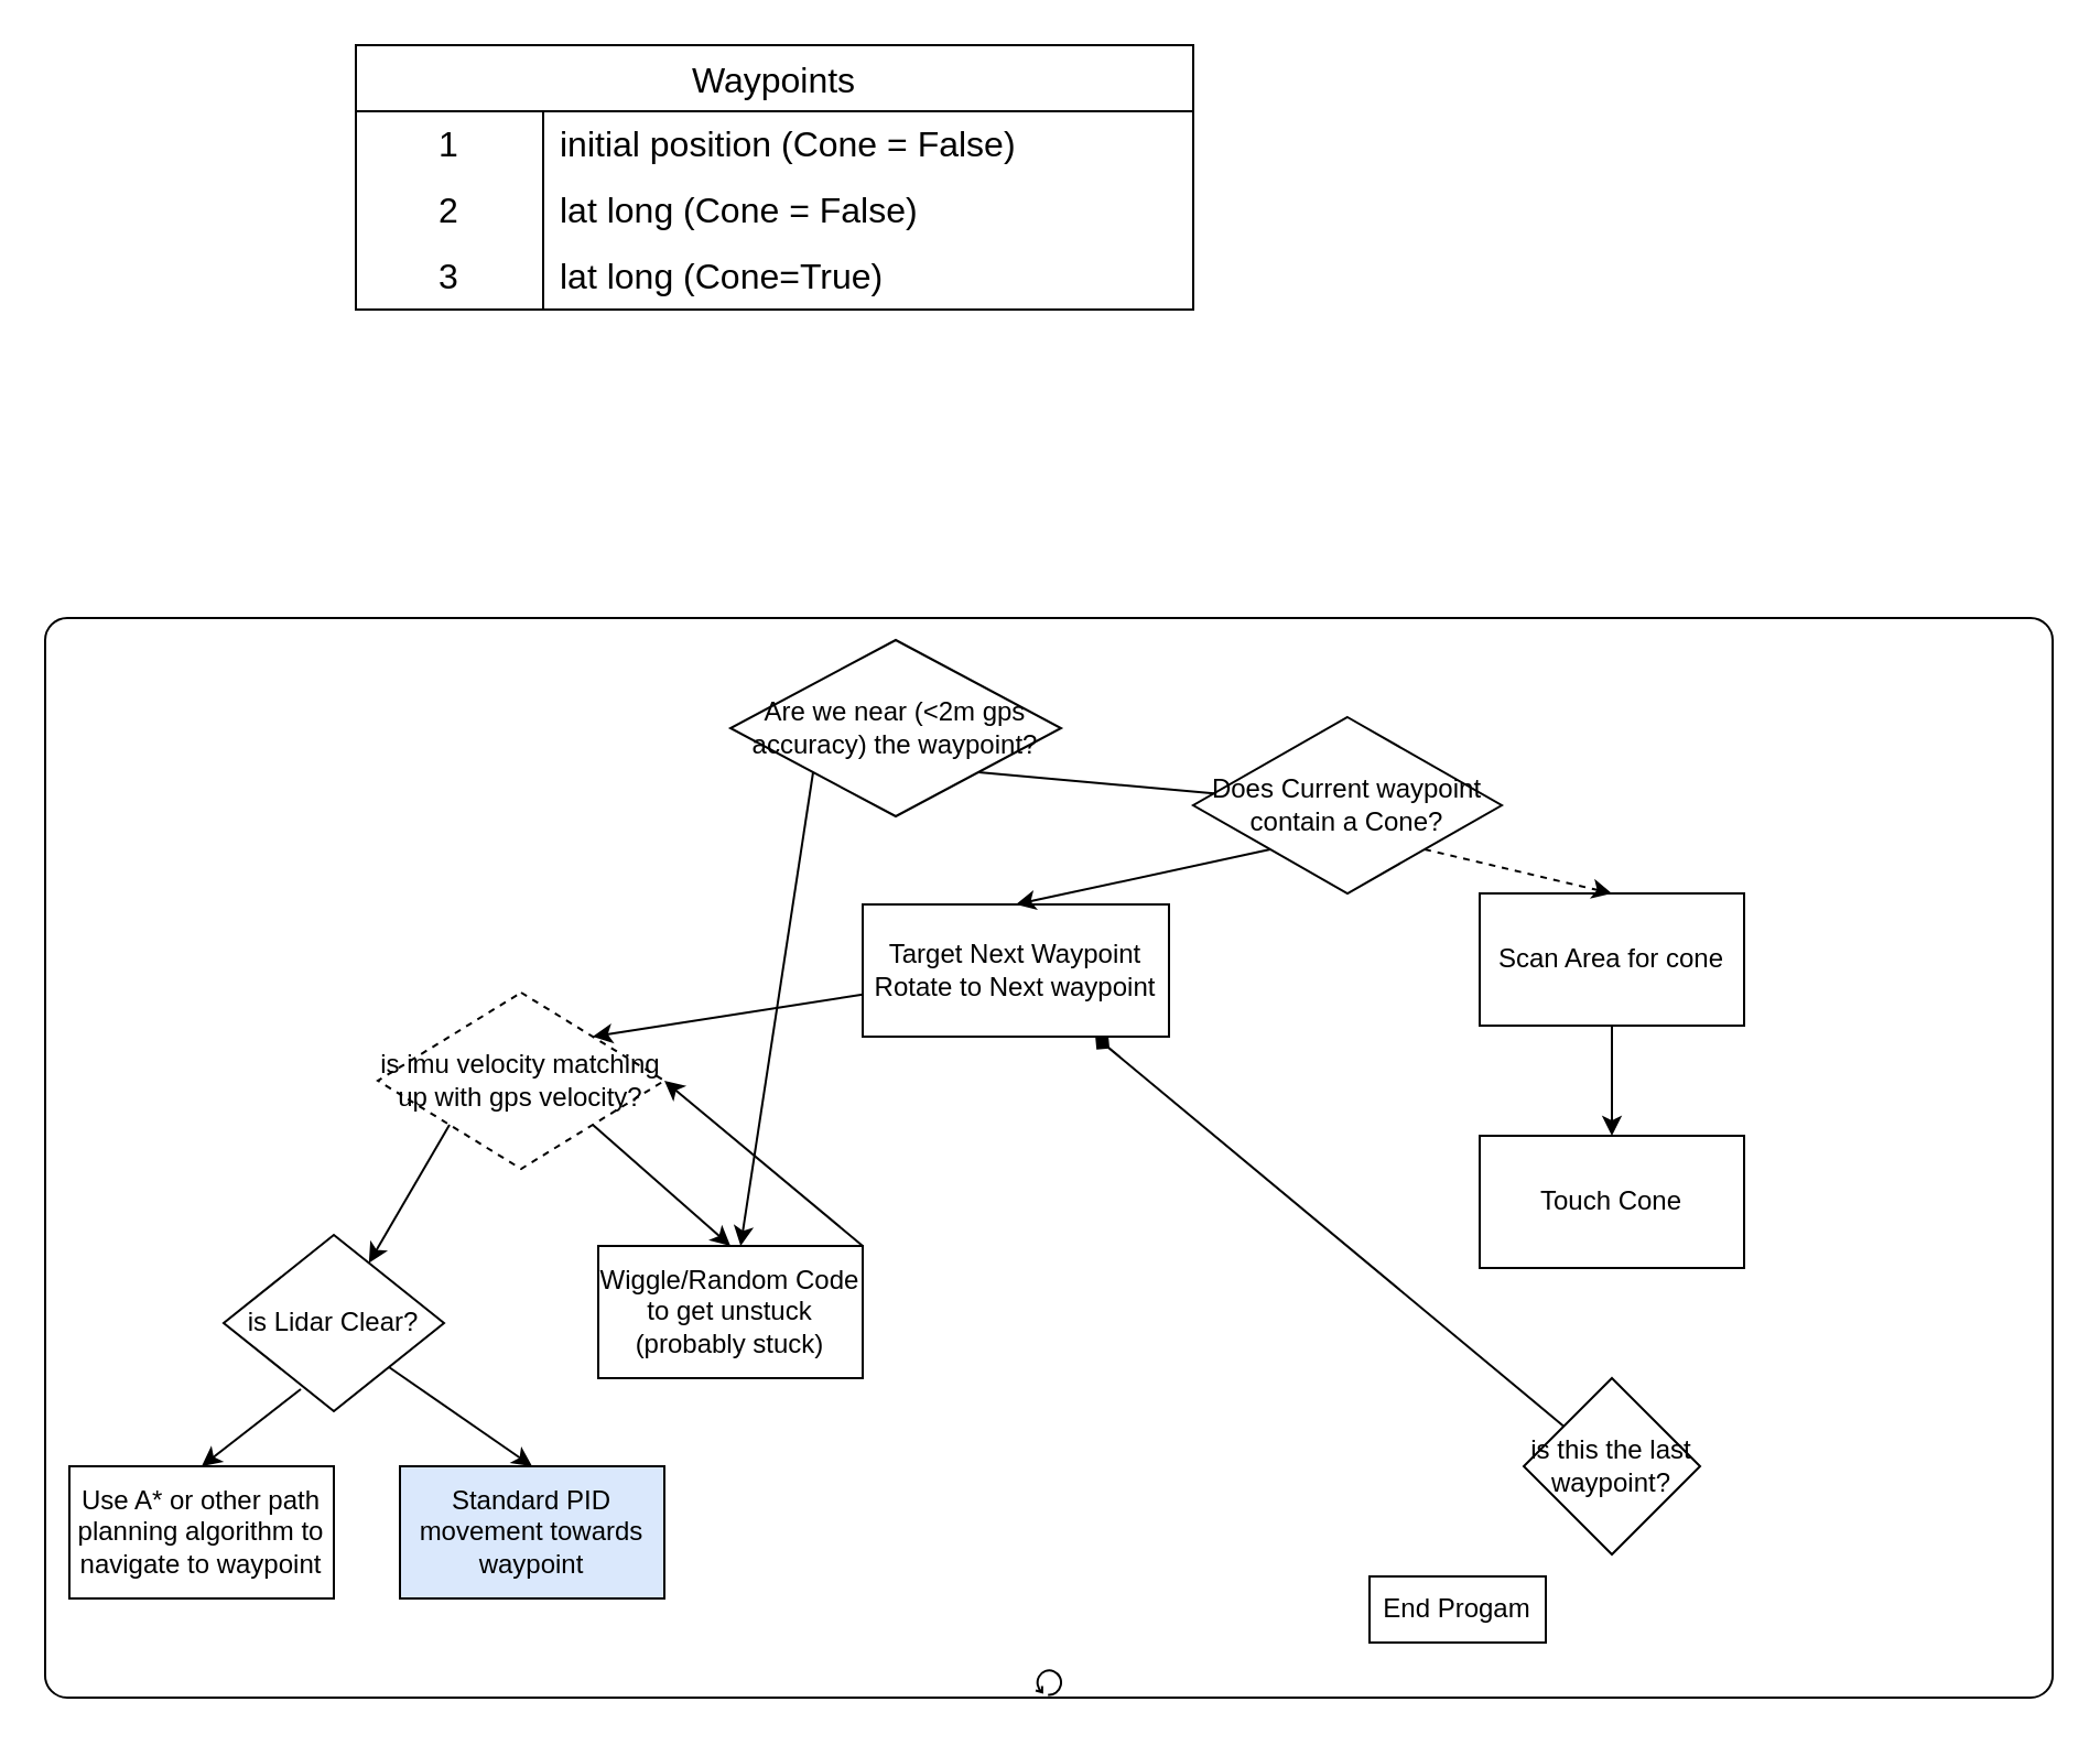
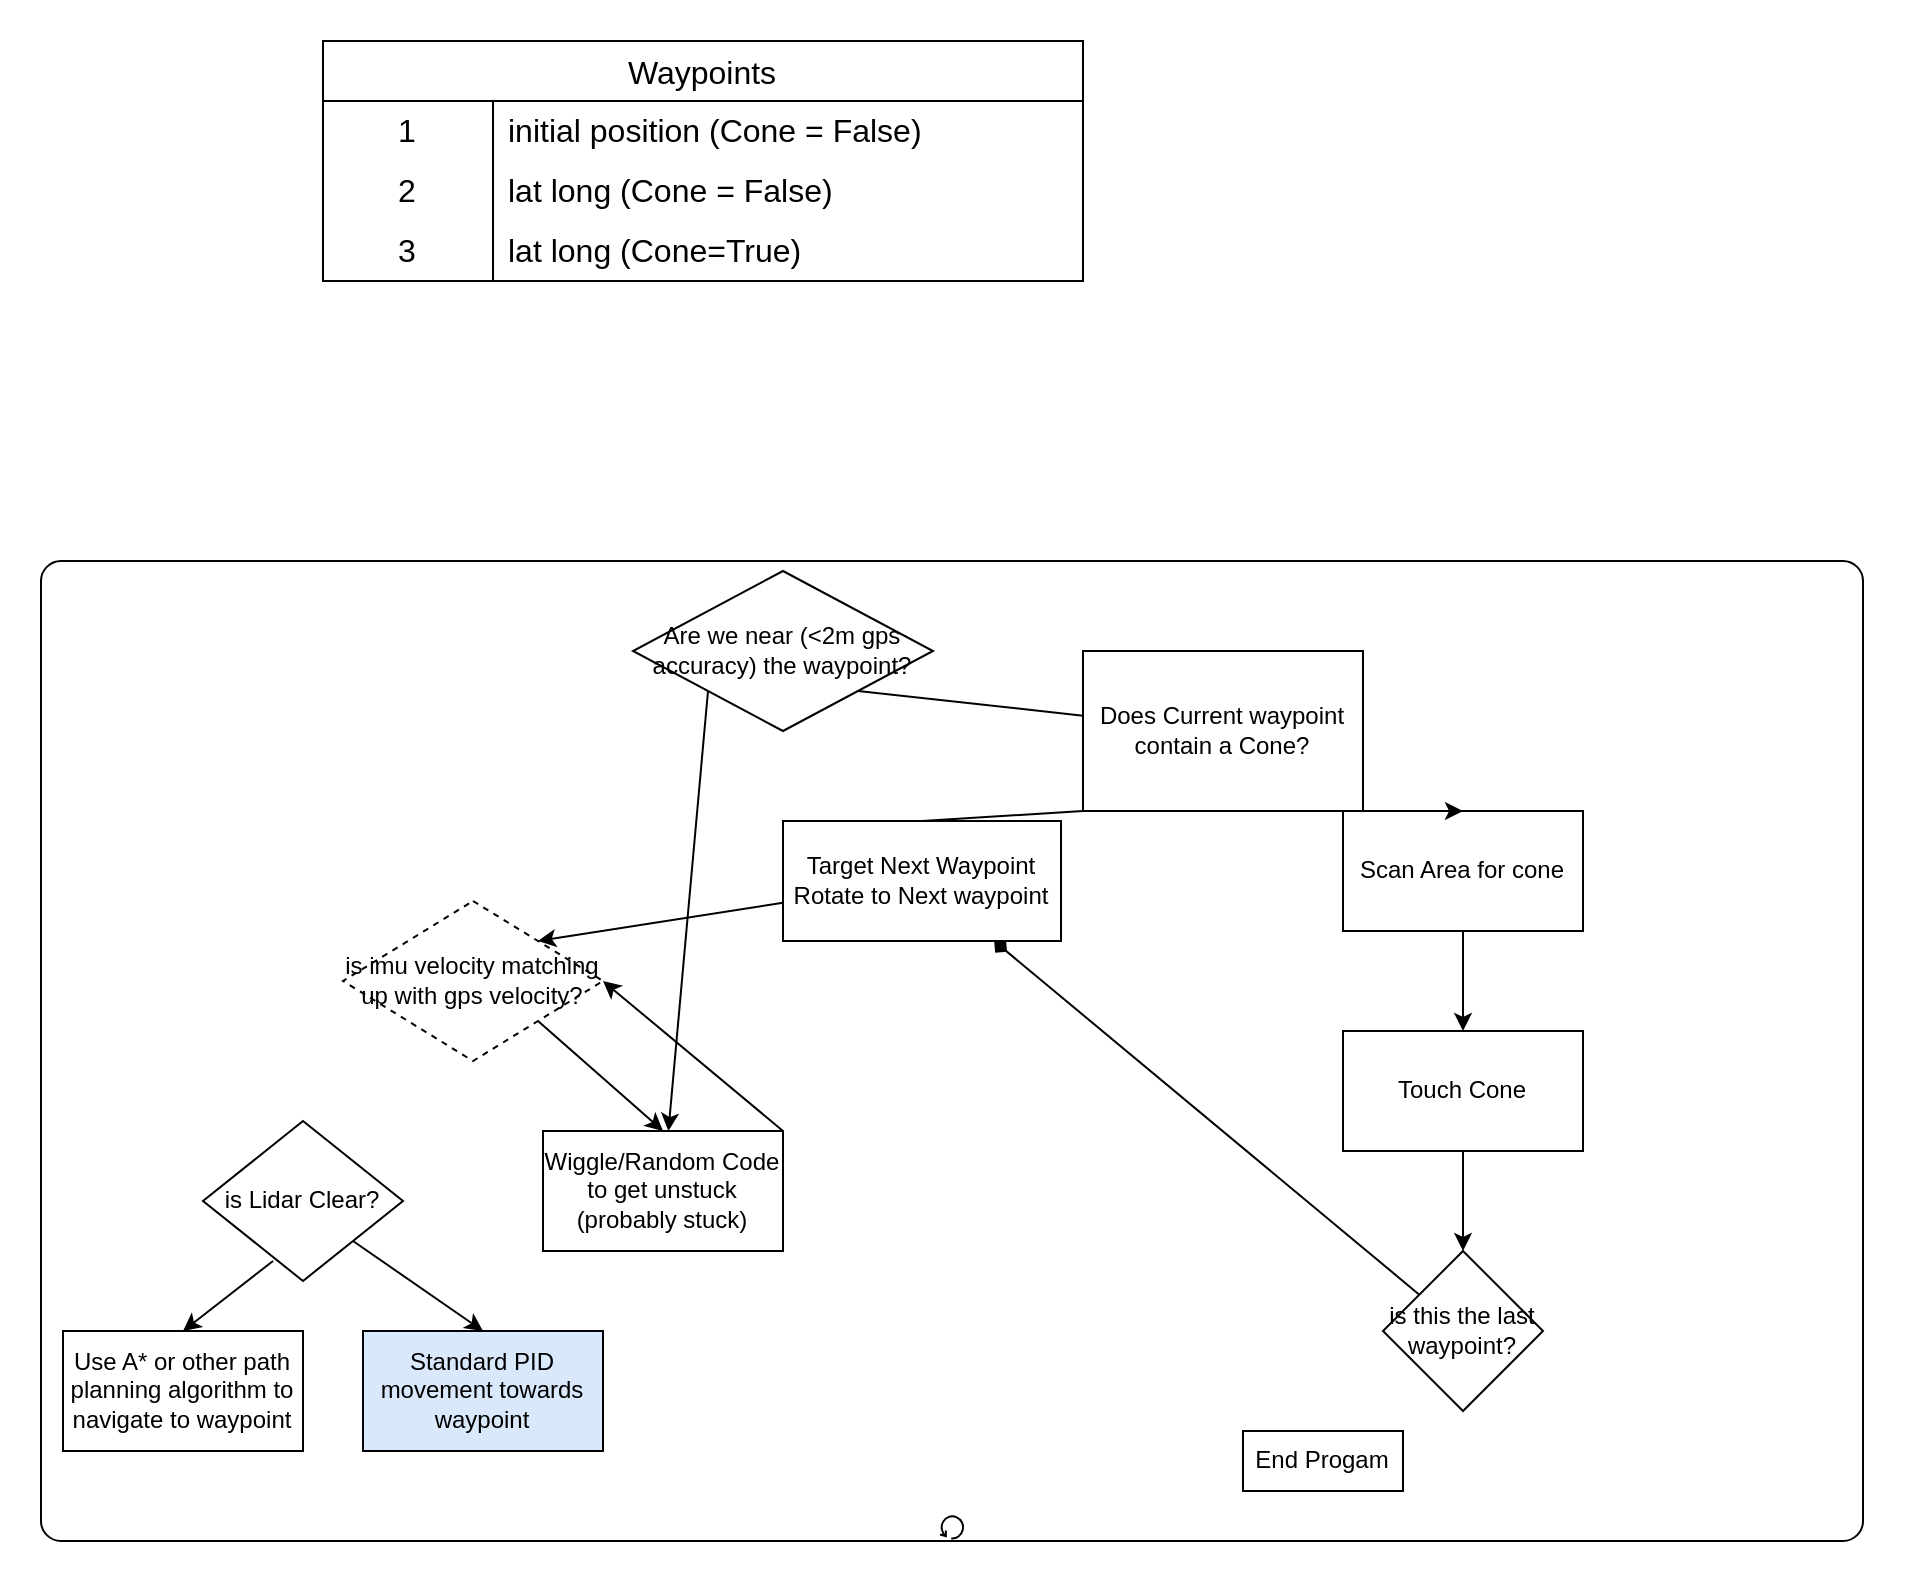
  <mxCell id="0" />
  <mxCell id="1" parent="0" />
  <mxCell id="2" value="" style="points=[[0.25,0,0],[0.5,0,0],[0.75,0,0],[1,0.25,0],[1,0.5,0],[1,0.75,0],[0.75,1,0],[0.5,1,0],[0.25,1,0],[0,0.75,0],[0,0.5,0],[0,0.25,0]];shape=mxgraph.bpmn.task;whiteSpace=wrap;rectStyle=rounded;size=10;html=1;container=1;expand=0;collapsible=0;taskMarker=abstract;isLoopStandard=1;" vertex="1" parent="1"><mxGeometry x="20" y="280" width="911" height="490" as="geometry" /></mxCell>
- <mxCell id="3" value="Are we near (&amp;lt;2m gps accuracy) the waypoint?" style="rhombus;whiteSpace=wrap;html=1;" vertex="1" parent="2"><mxGeometry x="311" y="10" width="150" height="80" as="geometry" /></mxCell>
+ <mxCell id="3" value="Are we near (&amp;lt;2m gps accuracy) the waypoint?" style="rhombus;whiteSpace=wrap;html=1;" vertex="1" parent="2"><mxGeometry x="296" y="5" width="150" height="80" as="geometry" /></mxCell>
  <mxCell id="4" value="Target Next Waypoint&lt;div&gt;Rotate to Next waypoint&lt;/div&gt;" style="rounded=0;whiteSpace=wrap;html=1;" vertex="1" parent="2"><mxGeometry x="371" y="130" width="139" height="60" as="geometry" /></mxCell>
  <mxCell id="5" value="Waypoints" style="shape=table;startSize=30;container=1;collapsible=0;childLayout=tableLayout;fixedRows=1;rowLines=0;fontStyle=0;strokeColor=default;fontSize=16;" vertex="1" parent="1"><mxGeometry x="161" y="20" width="380" height="120" as="geometry" /></mxCell>
  <mxCell id="6" value="" style="shape=tableRow;horizontal=0;startSize=0;swimlaneHead=0;swimlaneBody=0;top=0;left=0;bottom=0;right=0;collapsible=0;dropTarget=0;fillColor=none;points=[[0,0.5],[1,0.5]];portConstraint=eastwest;strokeColor=inherit;fontSize=16;" vertex="1" parent="5"><mxGeometry y="30" width="380" height="30" as="geometry" /></mxCell>
  <mxCell id="7" value="1" style="shape=partialRectangle;html=1;whiteSpace=wrap;connectable=0;fillColor=none;top=0;left=0;bottom=0;right=0;overflow=hidden;pointerEvents=1;strokeColor=inherit;fontSize=16;" vertex="1" parent="6"><mxGeometry width="85" height="30" as="geometry"><mxRectangle width="85" height="30" as="alternateBounds" /></mxGeometry></mxCell>
  <mxCell id="8" value="initial position (Cone = False)" style="shape=partialRectangle;html=1;whiteSpace=wrap;connectable=0;fillColor=none;top=0;left=0;bottom=0;right=0;align=left;spacingLeft=6;overflow=hidden;strokeColor=inherit;fontSize=16;" vertex="1" parent="6"><mxGeometry x="85" width="295" height="30" as="geometry"><mxRectangle width="295" height="30" as="alternateBounds" /></mxGeometry></mxCell>
  <mxCell id="9" value="" style="shape=tableRow;horizontal=0;startSize=0;swimlaneHead=0;swimlaneBody=0;top=0;left=0;bottom=0;right=0;collapsible=0;dropTarget=0;fillColor=none;points=[[0,0.5],[1,0.5]];portConstraint=eastwest;strokeColor=inherit;fontSize=16;" vertex="1" parent="5"><mxGeometry y="60" width="380" height="30" as="geometry" /></mxCell>
  <mxCell id="10" value="2" style="shape=partialRectangle;html=1;whiteSpace=wrap;connectable=0;fillColor=none;top=0;left=0;bottom=0;right=0;overflow=hidden;strokeColor=inherit;fontSize=16;" vertex="1" parent="9"><mxGeometry width="85" height="30" as="geometry"><mxRectangle width="85" height="30" as="alternateBounds" /></mxGeometry></mxCell>
  <mxCell id="11" value="lat long (Cone = False)" style="shape=partialRectangle;html=1;whiteSpace=wrap;connectable=0;fillColor=none;top=0;left=0;bottom=0;right=0;align=left;spacingLeft=6;overflow=hidden;strokeColor=inherit;fontSize=16;" vertex="1" parent="9"><mxGeometry x="85" width="295" height="30" as="geometry"><mxRectangle width="295" height="30" as="alternateBounds" /></mxGeometry></mxCell>
  <mxCell id="12" value="" style="shape=tableRow;horizontal=0;startSize=0;swimlaneHead=0;swimlaneBody=0;top=0;left=0;bottom=0;right=0;collapsible=0;dropTarget=0;fillColor=none;points=[[0,0.5],[1,0.5]];portConstraint=eastwest;strokeColor=inherit;fontSize=16;" vertex="1" parent="5"><mxGeometry y="90" width="380" height="30" as="geometry" /></mxCell>
  <mxCell id="13" value="3" style="shape=partialRectangle;html=1;whiteSpace=wrap;connectable=0;fillColor=none;top=0;left=0;bottom=0;right=0;overflow=hidden;strokeColor=inherit;fontSize=16;" vertex="1" parent="12"><mxGeometry width="85" height="30" as="geometry"><mxRectangle width="85" height="30" as="alternateBounds" /></mxGeometry></mxCell>
  <mxCell id="14" value="lat long (Cone=True)" style="shape=partialRectangle;html=1;whiteSpace=wrap;connectable=0;fillColor=none;top=0;left=0;bottom=0;right=0;align=left;spacingLeft=6;overflow=hidden;strokeColor=inherit;fontSize=16;" vertex="1" parent="12"><mxGeometry x="85" width="295" height="30" as="geometry"><mxRectangle width="295" height="30" as="alternateBounds" /></mxGeometry></mxCell>
- <mxCell id="15" style="edgeStyle=none;html=1;exitX=0;exitY=1;exitDx=0;exitDy=0;entryX=0.5;entryY=0;entryDx=0;entryDy=0;" edge="1" parent="1" source="16" target="4"><mxGeometry relative="1" as="geometry" /></mxCell>
- <mxCell id="16" value="Does Current waypoint contain a Cone?" style="rhombus;whiteSpace=wrap;html=1;" vertex="1" parent="1"><mxGeometry x="541" y="325" width="140" height="80" as="geometry" /></mxCell>
+ <mxCell id="15" style="edgeStyle=none;html=1;exitX=0;exitY=1;exitDx=0;exitDy=0;entryX=0.5;entryY=0;entryDx=0;entryDy=0;endArrow=none;" edge="1" parent="1" source="16" target="4"><mxGeometry relative="1" as="geometry" /></mxCell>
+ <mxCell id="16" value="Does Current waypoint contain a Cone?" style="whiteSpace=wrap;html=1;rounded=0;" vertex="1" parent="1"><mxGeometry x="541" y="325" width="140" height="80" as="geometry" /></mxCell>
  <mxCell id="17" value="" style="endArrow=none;html=1;exitX=1;exitY=1;exitDx=0;exitDy=0;" edge="1" parent="1" source="3" target="16"><mxGeometry width="50" height="50" relative="1" as="geometry"><mxPoint x="581" y="425" as="sourcePoint" /><mxPoint x="631" y="375" as="targetPoint" /></mxGeometry></mxCell>
  <mxCell id="18" value="is imu velocity matching up with gps velocity?" style="rhombus;whiteSpace=wrap;html=1;dashed=1;" vertex="1" parent="1"><mxGeometry x="171" y="450" width="130" height="80" as="geometry" /></mxCell>
  <mxCell id="19" style="edgeStyle=none;html=1;exitX=1;exitY=0;exitDx=0;exitDy=0;entryX=1;entryY=0.5;entryDx=0;entryDy=0;" edge="1" parent="1" source="20" target="18"><mxGeometry relative="1" as="geometry"><mxPoint x="441" y="520" as="targetPoint" /></mxGeometry></mxCell>
  <mxCell id="20" value="Wiggle/Random Code to get unstuck (probably stuck)" style="rounded=0;whiteSpace=wrap;html=1;" vertex="1" parent="1"><mxGeometry x="271" y="565" width="120" height="60" as="geometry" /></mxCell>
  <mxCell id="21" value="Scan Area for cone" style="rounded=0;whiteSpace=wrap;html=1;" vertex="1" parent="1"><mxGeometry x="671" y="405" width="120" height="60" as="geometry" /></mxCell>
- <mxCell id="22" value="" style="endArrow=classic;html=1;exitX=1;exitY=1;exitDx=0;exitDy=0;entryX=0.5;entryY=0;entryDx=0;entryDy=0;dashed=1;" edge="1" parent="1" source="16" target="21"><mxGeometry width="50" height="50" relative="1" as="geometry"><mxPoint x="581" y="425" as="sourcePoint" /><mxPoint x="631" y="375" as="targetPoint" /></mxGeometry></mxCell>
+ <mxCell id="22" value="" style="endArrow=classic;html=1;exitX=1;exitY=1;exitDx=0;exitDy=0;entryX=0.5;entryY=0;entryDx=0;entryDy=0;" edge="1" parent="1" source="16" target="21"><mxGeometry width="50" height="50" relative="1" as="geometry"><mxPoint x="581" y="425" as="sourcePoint" /><mxPoint x="631" y="375" as="targetPoint" /></mxGeometry></mxCell>
  <mxCell id="23" value="Touch Cone" style="rounded=0;whiteSpace=wrap;html=1;" vertex="1" parent="1"><mxGeometry x="671" y="515" width="120" height="60" as="geometry" /></mxCell>
  <mxCell id="24" value="" style="endArrow=classic;html=1;exitX=0.5;exitY=1;exitDx=0;exitDy=0;entryX=0.5;entryY=0;entryDx=0;entryDy=0;" edge="1" parent="1" source="21" target="23"><mxGeometry width="50" height="50" relative="1" as="geometry"><mxPoint x="741" y="465" as="sourcePoint" /><mxPoint x="806" y="505" as="targetPoint" /></mxGeometry></mxCell>
  <mxCell id="25" style="edgeStyle=none;html=1;endArrow=diamond;" edge="1" parent="1" source="26" target="4"><mxGeometry relative="1" as="geometry" /></mxCell>
  <mxCell id="26" value="is this the last waypoint?" style="rhombus;whiteSpace=wrap;html=1;" vertex="1" parent="1"><mxGeometry x="691" y="625" width="80" height="80" as="geometry" /></mxCell>
  <mxCell id="27" value="End Progam" style="rounded=0;whiteSpace=wrap;html=1;" vertex="1" parent="1"><mxGeometry x="621" y="715" width="80" height="30" as="geometry" /></mxCell>
+ <mxCell id="28" value="" style="endArrow=classic;html=1;exitX=0.5;exitY=1;exitDx=0;exitDy=0;entryX=0.5;entryY=0;entryDx=0;entryDy=0;" edge="1" parent="1" source="23" target="26"><mxGeometry width="50" height="50" relative="1" as="geometry"><mxPoint x="581" y="555" as="sourcePoint" /><mxPoint x="631" y="505" as="targetPoint" /></mxGeometry></mxCell>
  <mxCell id="29" value="" style="endArrow=classic;html=1;exitX=1;exitY=1;exitDx=0;exitDy=0;entryX=0.5;entryY=0;entryDx=0;entryDy=0;" edge="1" parent="1" source="18" target="20"><mxGeometry width="50" height="50" relative="1" as="geometry"><mxPoint x="431" y="575" as="sourcePoint" /><mxPoint x="481" y="525" as="targetPoint" /></mxGeometry></mxCell>
  <mxCell id="30" value="is Lidar Clear?" style="rhombus;whiteSpace=wrap;html=1;" vertex="1" parent="1"><mxGeometry x="101" y="560" width="100" height="80" as="geometry" /></mxCell>
- <mxCell id="31" value="" style="endArrow=classic;html=1;exitX=0;exitY=1;exitDx=0;exitDy=0;" edge="1" parent="1" source="18" target="30"><mxGeometry width="50" height="50" relative="1" as="geometry"><mxPoint x="171" y="635" as="sourcePoint" /><mxPoint x="233" y="690" as="targetPoint" /></mxGeometry></mxCell>
  <mxCell id="32" value="Standard PID movement towards waypoint" style="rounded=0;whiteSpace=wrap;html=1;fillColor=#dae8fc;" vertex="1" parent="1"><mxGeometry x="181" y="665" width="120" height="60" as="geometry" /></mxCell>
  <mxCell id="33" value="Use A* or other path planning algorithm to navigate to waypoint" style="rounded=0;whiteSpace=wrap;html=1;" vertex="1" parent="1"><mxGeometry x="31" y="665" width="120" height="60" as="geometry" /></mxCell>
  <mxCell id="34" value="" style="endArrow=classic;html=1;exitX=1;exitY=1;exitDx=0;exitDy=0;entryX=0.5;entryY=0;entryDx=0;entryDy=0;" edge="1" parent="1" source="30" target="32"><mxGeometry width="50" height="50" relative="1" as="geometry"><mxPoint x="431" y="575" as="sourcePoint" /><mxPoint x="481" y="525" as="targetPoint" /></mxGeometry></mxCell>
  <mxCell id="35" value="" style="endArrow=classic;html=1;exitX=0;exitY=1;exitDx=0;exitDy=0;entryX=0.5;entryY=0;entryDx=0;entryDy=0;" edge="1" parent="1" target="33"><mxGeometry width="50" height="50" relative="1" as="geometry"><mxPoint x="136" y="630" as="sourcePoint" /><mxPoint x="101" y="675" as="targetPoint" /></mxGeometry></mxCell>
  <mxCell id="36" style="edgeStyle=none;html=1;entryX=1;entryY=0;entryDx=0;entryDy=0;" edge="1" parent="1" source="4" target="18"><mxGeometry relative="1" as="geometry" /></mxCell>
  <mxCell id="37" value="" style="endArrow=classic;html=1;exitX=0;exitY=1;exitDx=0;exitDy=0;" edge="1" parent="1" source="3" target="20"><mxGeometry width="50" height="50" relative="1" as="geometry"><mxPoint x="401" y="510" as="sourcePoint" /><mxPoint x="451" y="460" as="targetPoint" /></mxGeometry></mxCell>
